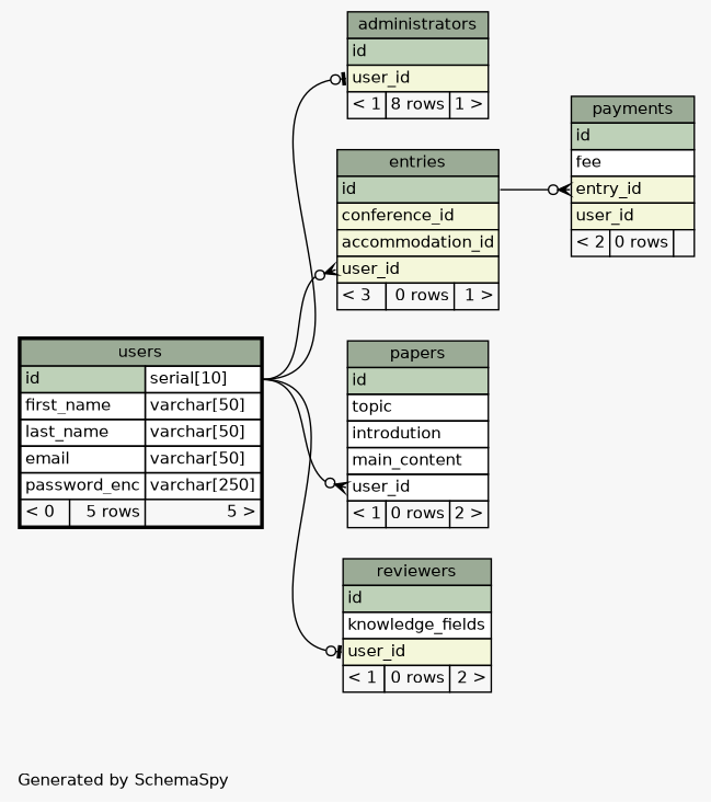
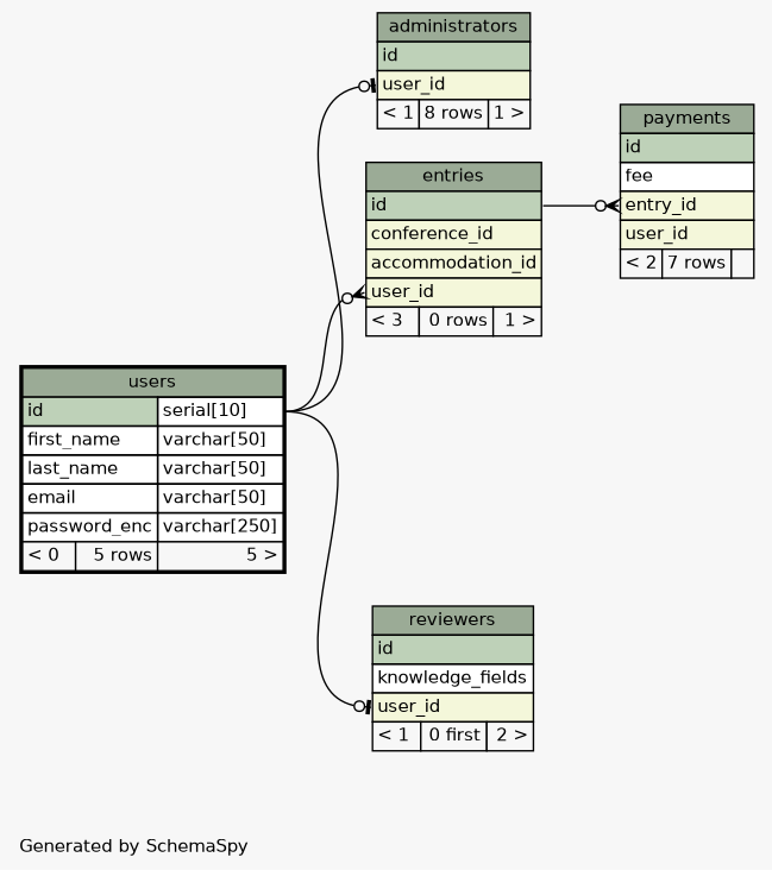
  digraph {
    bgcolor="#f7f7f7"
    fontname=Helvetica
    fontsize=11
    label="\nGenerated by SchemaSpy"
    labeljust=l
    nodesep=0.18
    rankdir=RL
    ranksep=0.46
    node [fontname=Helvetica fontsize=11 shape=plaintext]
    edge [arrowhead=none arrowsize=0.8 arrowtail=crowodot dir=back headport="id.type:e" tailport="user_id:w"]
    n1 [label=<     <TABLE BORDER="0" CELLBORDER="1" CELLSPACING="0" BGCOLOR="#ffffff">       <TR><TD COLSPAN="3" BGCOLOR="#9bab96" ALIGN="CENTER">administrators</TD></TR>       <TR><TD PORT="id" COLSPAN="3" BGCOLOR="#bed1b8" ALIGN="LEFT">id</TD></TR>       <TR><TD PORT="user_id" COLSPAN="3" BGCOLOR="#f4f7da" ALIGN="LEFT">user_id</TD></TR>       <TR><TD ALIGN="LEFT" BGCOLOR="#f7f7f7">&lt; 1</TD><TD ALIGN="RIGHT" BGCOLOR="#f7f7f7">8 rows</TD><TD ALIGN="RIGHT" BGCOLOR="#f7f7f7">1 &gt;</TD></TR>     </TABLE>>]
    n2 [label=<     <TABLE BORDER="2" CELLBORDER="1" CELLSPACING="0" BGCOLOR="#ffffff">       <TR><TD COLSPAN="3" BGCOLOR="#9bab96" ALIGN="CENTER">users</TD></TR>       <TR><TD PORT="id" COLSPAN="2" BGCOLOR="#bed1b8" ALIGN="LEFT">id</TD><TD PORT="id.type" ALIGN="LEFT">serial[10]</TD></TR>       <TR><TD PORT="first_name" COLSPAN="2" ALIGN="LEFT">first_name</TD><TD PORT="first_name.type" ALIGN="LEFT">varchar[50]</TD></TR>       <TR><TD PORT="last_name" COLSPAN="2" ALIGN="LEFT">last_name</TD><TD PORT="last_name.type" ALIGN="LEFT">varchar[50]</TD></TR>       <TR><TD PORT="email" COLSPAN="2" ALIGN="LEFT">email</TD><TD PORT="email.type" ALIGN="LEFT">varchar[50]</TD></TR>       <TR><TD PORT="password_enc" COLSPAN="2" ALIGN="LEFT">password_enc</TD><TD PORT="password_enc.type" ALIGN="LEFT">varchar[250]</TD></TR>       <TR><TD ALIGN="LEFT" BGCOLOR="#f7f7f7">&lt; 0</TD><TD ALIGN="RIGHT" BGCOLOR="#f7f7f7">5 rows</TD><TD ALIGN="RIGHT" BGCOLOR="#f7f7f7">5 &gt;</TD></TR>     </TABLE>>]
    n3 [label=<     <TABLE BORDER="0" CELLBORDER="1" CELLSPACING="0" BGCOLOR="#ffffff">       <TR><TD COLSPAN="3" BGCOLOR="#9bab96" ALIGN="CENTER">entries</TD></TR>       <TR><TD PORT="id" COLSPAN="3" BGCOLOR="#bed1b8" ALIGN="LEFT">id</TD></TR>       <TR><TD PORT="conference_id" COLSPAN="3" BGCOLOR="#f4f7da" ALIGN="LEFT">conference_id</TD></TR>       <TR><TD PORT="accommodation_id" COLSPAN="3" BGCOLOR="#f4f7da" ALIGN="LEFT">accommodation_id</TD></TR>       <TR><TD PORT="user_id" COLSPAN="3" BGCOLOR="#f4f7da" ALIGN="LEFT">user_id</TD></TR>       <TR><TD ALIGN="LEFT" BGCOLOR="#f7f7f7">&lt; 3</TD><TD ALIGN="RIGHT" BGCOLOR="#f7f7f7">0 rows</TD><TD ALIGN="RIGHT" BGCOLOR="#f7f7f7">1 &gt;</TD></TR>     </TABLE>>]
-   n4 [label=<     <TABLE BORDER="0" CELLBORDER="1" CELLSPACING="0" BGCOLOR="#ffffff">       <TR><TD COLSPAN="3" BGCOLOR="#9bab96" ALIGN="CENTER">papers</TD></TR>       <TR><TD PORT="id" COLSPAN="3" BGCOLOR="#bed1b8" ALIGN="LEFT">id</TD></TR>       <TR><TD PORT="topic" COLSPAN="3" ALIGN="LEFT">topic</TD></TR>       <TR><TD PORT="introdution" COLSPAN="3" ALIGN="LEFT">introdution</TD></TR>       <TR><TD PORT="main_content" COLSPAN="3" ALIGN="LEFT">main_content</TD></TR>       <TR><TD PORT="user_id" COLSPAN="3" ALIGN="LEFT">user_id</TD></TR>       <TR><TD ALIGN="LEFT" BGCOLOR="#f7f7f7">&lt; 1</TD><TD ALIGN="RIGHT" BGCOLOR="#f7f7f7">0 rows</TD><TD ALIGN="RIGHT" BGCOLOR="#f7f7f7">2 &gt;</TD></TR>     </TABLE>>]
-   n5 [label=<     <TABLE BORDER="0" CELLBORDER="1" CELLSPACING="0" BGCOLOR="#ffffff">       <TR><TD COLSPAN="3" BGCOLOR="#9bab96" ALIGN="CENTER">payments</TD></TR>       <TR><TD PORT="id" COLSPAN="3" BGCOLOR="#bed1b8" ALIGN="LEFT">id</TD></TR>       <TR><TD PORT="fee" COLSPAN="3" ALIGN="LEFT">fee</TD></TR>       <TR><TD PORT="entry_id" COLSPAN="3" BGCOLOR="#f4f7da" ALIGN="LEFT">entry_id</TD></TR>       <TR><TD PORT="user_id" COLSPAN="3" BGCOLOR="#f4f7da" ALIGN="LEFT">user_id</TD></TR>       <TR><TD ALIGN="LEFT" BGCOLOR="#f7f7f7">&lt; 2</TD><TD ALIGN="RIGHT" BGCOLOR="#f7f7f7">0 rows</TD><TD ALIGN="RIGHT" BGCOLOR="#f7f7f7">  </TD></TR>     </TABLE>>]
-   n6 [label=<     <TABLE BORDER="0" CELLBORDER="1" CELLSPACING="0" BGCOLOR="#ffffff">       <TR><TD COLSPAN="3" BGCOLOR="#9bab96" ALIGN="CENTER">reviewers</TD></TR>       <TR><TD PORT="id" COLSPAN="3" BGCOLOR="#bed1b8" ALIGN="LEFT">id</TD></TR>       <TR><TD PORT="knowledge_fields" COLSPAN="3" ALIGN="LEFT">knowledge_fields</TD></TR>       <TR><TD PORT="user_id" COLSPAN="3" BGCOLOR="#f4f7da" ALIGN="LEFT">user_id</TD></TR>       <TR><TD ALIGN="LEFT" BGCOLOR="#f7f7f7">&lt; 1</TD><TD ALIGN="RIGHT" BGCOLOR="#f7f7f7">0 rows</TD><TD ALIGN="RIGHT" BGCOLOR="#f7f7f7">2 &gt;</TD></TR>     </TABLE>>]
+   n5 [label=<     <TABLE BORDER="0" CELLBORDER="1" CELLSPACING="0" BGCOLOR="#ffffff">       <TR><TD COLSPAN="3" BGCOLOR="#9bab96" ALIGN="CENTER">payments</TD></TR>       <TR><TD PORT="id" COLSPAN="3" BGCOLOR="#bed1b8" ALIGN="LEFT">id</TD></TR>       <TR><TD PORT="fee" COLSPAN="3" ALIGN="LEFT">fee</TD></TR>       <TR><TD PORT="entry_id" COLSPAN="3" BGCOLOR="#f4f7da" ALIGN="LEFT">entry_id</TD></TR>       <TR><TD PORT="user_id" COLSPAN="3" BGCOLOR="#f4f7da" ALIGN="LEFT">user_id</TD></TR>       <TR><TD ALIGN="LEFT" BGCOLOR="#f7f7f7">&lt; 2</TD><TD ALIGN="RIGHT" BGCOLOR="#f7f7f7">7 rows</TD><TD ALIGN="RIGHT" BGCOLOR="#f7f7f7">  </TD></TR>     </TABLE>>]
+   n6 [label=<     <TABLE BORDER="0" CELLBORDER="1" CELLSPACING="0" BGCOLOR="#ffffff">       <TR><TD COLSPAN="3" BGCOLOR="#9bab96" ALIGN="CENTER">reviewers</TD></TR>       <TR><TD PORT="id" COLSPAN="3" BGCOLOR="#bed1b8" ALIGN="LEFT">id</TD></TR>       <TR><TD PORT="knowledge_fields" COLSPAN="3" ALIGN="LEFT">knowledge_fields</TD></TR>       <TR><TD PORT="user_id" COLSPAN="3" BGCOLOR="#f4f7da" ALIGN="LEFT">user_id</TD></TR>       <TR><TD ALIGN="LEFT" BGCOLOR="#f7f7f7">&lt; 1</TD><TD ALIGN="RIGHT" BGCOLOR="#f7f7f7">0 first</TD><TD ALIGN="RIGHT" BGCOLOR="#f7f7f7">2 &gt;</TD></TR>     </TABLE>>]
    n1 -> n2 [arrowtail=teeodot]
    n3 -> n2
-   n4 -> n2
    n5 -> n3 [headport="id:e" tailport="entry_id:w"]
    n6 -> n2 [arrowtail=teeodot]
  }
